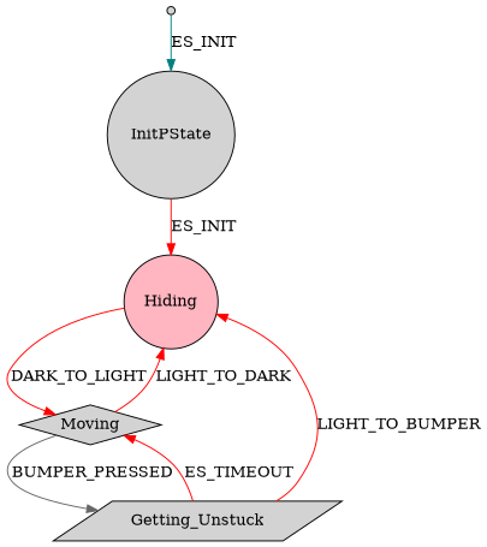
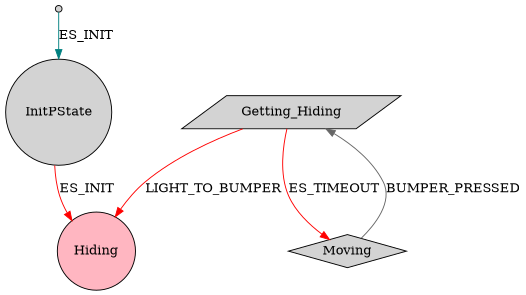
  digraph {
    node [fillcolor=lightgrey shape=circle style=filled]
    edge [color=red]
    init [color=black forcelabels=false shape=point width=.1]
    InitPState
    Hiding [fillcolor=lightpink]
    Moving [shape=diamond]
-   Getting_Unstuck [shape=parallelogram]
+   Getting_Unstuck [shape=parallelogram label=Getting_Hiding]
    init -> InitPState [color=teal label=ES_INIT]
    InitPState -> Hiding [label=ES_INIT]
-   Hiding -> Moving [label=DARK_TO_LIGHT]
-   Moving -> Hiding [label=LIGHT_TO_DARK]
    Moving -> Getting_Unstuck [color=gray40 label=BUMPER_PRESSED]
    Getting_Unstuck -> Hiding [label=LIGHT_TO_BUMPER]
    Getting_Unstuck -> Moving [label=ES_TIMEOUT]
  }
